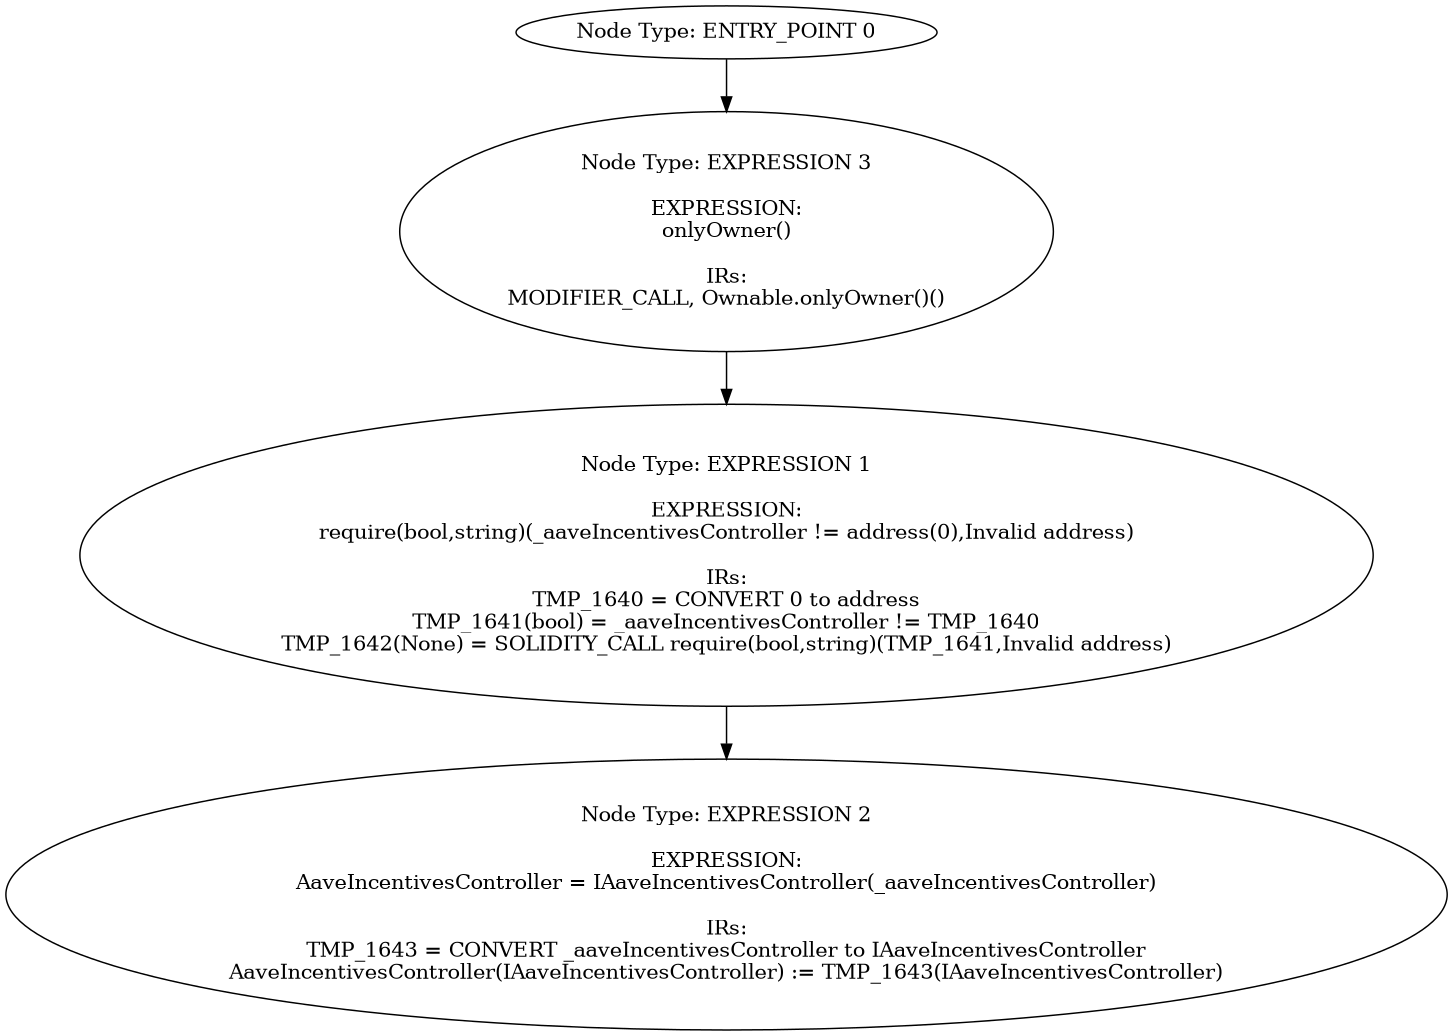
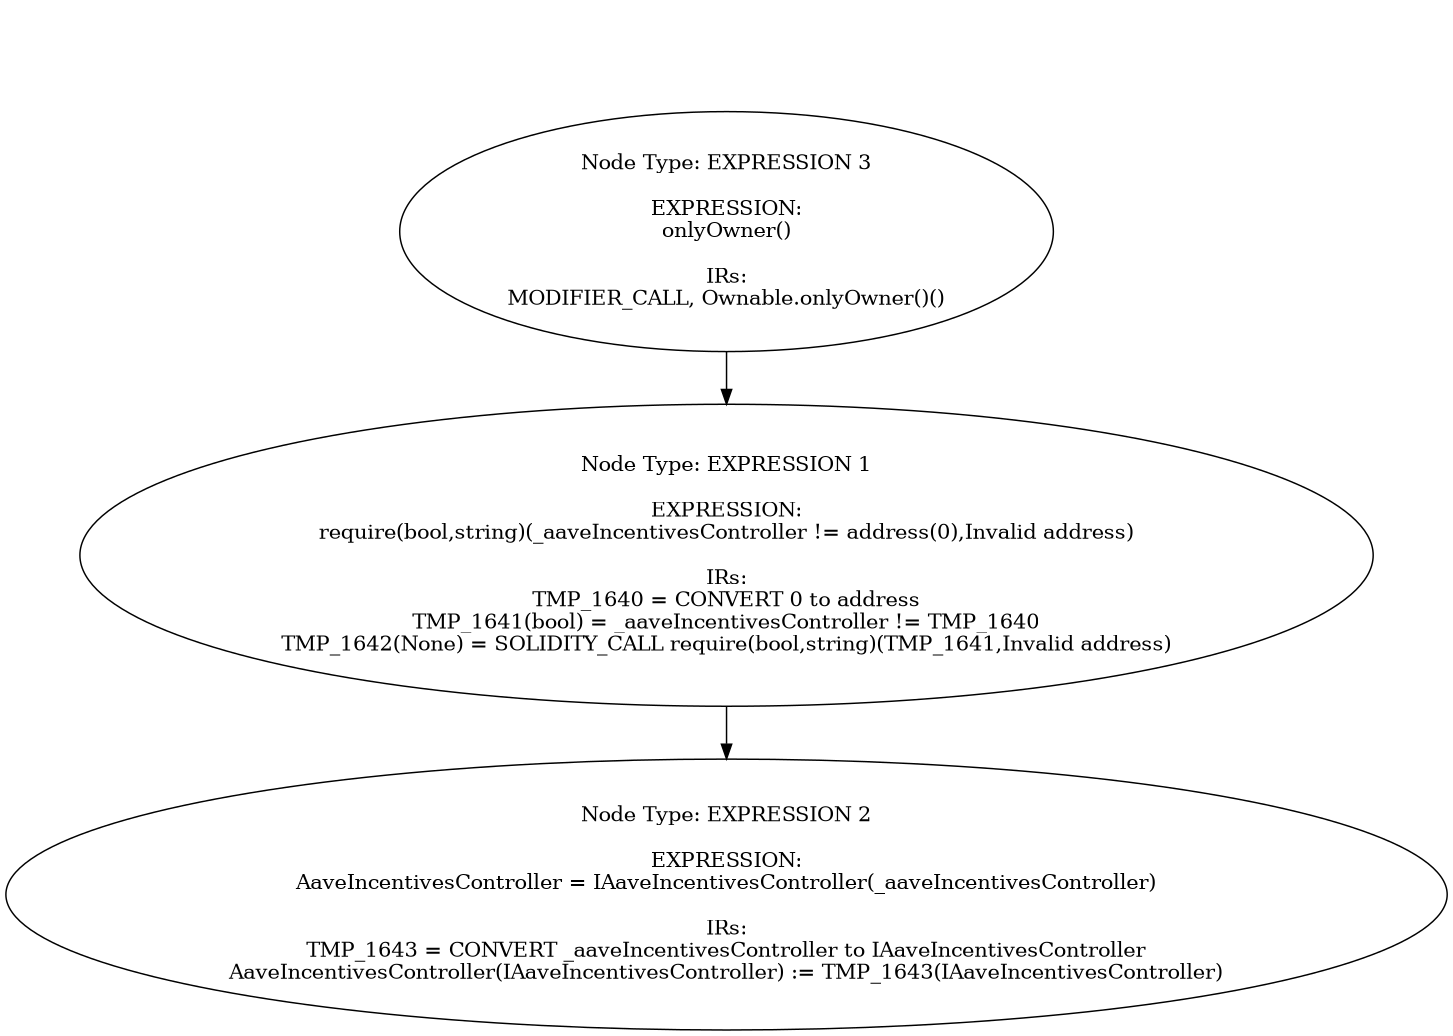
  digraph {
-   n1 [label="Node Type: ENTRY_POINT 0\n"]
    n2 [label="Node Type: EXPRESSION 3\n\nEXPRESSION:\nonlyOwner()\n\nIRs:\nMODIFIER_CALL, Ownable.onlyOwner()()"]
    n3 [label="Node Type: EXPRESSION 1\n\nEXPRESSION:\nrequire(bool,string)(_aaveIncentivesController != address(0),Invalid address)\n\nIRs:\nTMP_1640 = CONVERT 0 to address\nTMP_1641(bool) = _aaveIncentivesController != TMP_1640\nTMP_1642(None) = SOLIDITY_CALL require(bool,string)(TMP_1641,Invalid address)"]
    n4 [label="Node Type: EXPRESSION 2\n\nEXPRESSION:\nAaveIncentivesController = IAaveIncentivesController(_aaveIncentivesController)\n\nIRs:\nTMP_1643 = CONVERT _aaveIncentivesController to IAaveIncentivesController\nAaveIncentivesController(IAaveIncentivesController) := TMP_1643(IAaveIncentivesController)"]
-   n1 -> n2
    n2 -> n3
    n3 -> n4
  }
